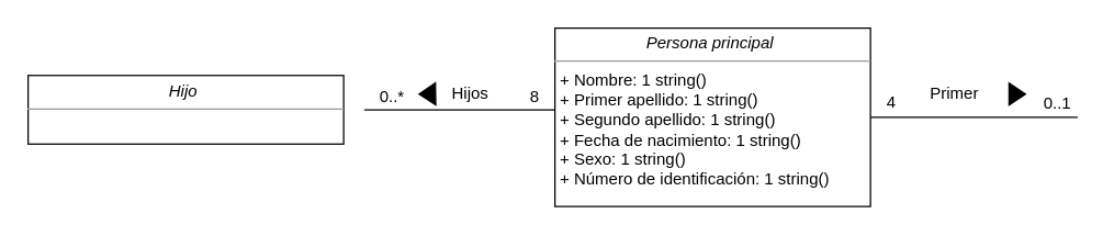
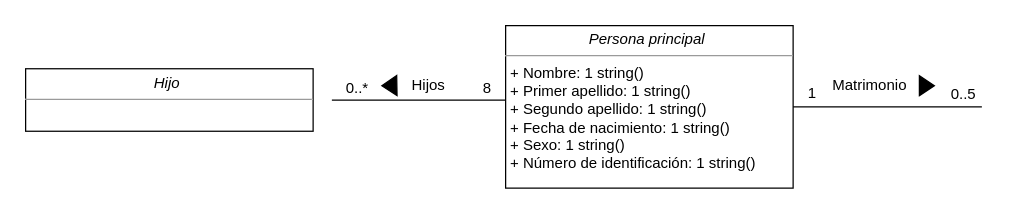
  <mxCell id="0" />
  <mxCell id="1" parent="0" />
  <mxCell id="2" value="&lt;p style=&quot;margin: 0px ; margin-top: 4px ; text-align: center&quot;&gt;&lt;i&gt;Persona principal&amp;nbsp;&lt;/i&gt;&lt;/p&gt;&lt;hr size=&quot;1&quot;&gt;&lt;p style=&quot;margin: 0px ; margin-left: 4px&quot;&gt;+ Nombre: 1 string()&lt;/p&gt;&lt;p style=&quot;margin: 0px ; margin-left: 4px&quot;&gt;+ Primer apellido: 1 string()&lt;/p&gt;&lt;p style=&quot;margin: 0px ; margin-left: 4px&quot;&gt;+ Segundo apellido: 1 string()&lt;/p&gt;&lt;p style=&quot;margin: 0px ; margin-left: 4px&quot;&gt;+ Fecha de nacimiento: 1 string()&lt;/p&gt;&lt;p style=&quot;margin: 0px ; margin-left: 4px&quot;&gt;+ Sexo: 1 string()&lt;/p&gt;&lt;p style=&quot;margin: 0px ; margin-left: 4px&quot;&gt;+ Número de identificación: 1 string()&lt;/p&gt;" style="verticalAlign=top;align=left;overflow=fill;fontSize=12;fontFamily=Helvetica;html=1;" vertex="1" parent="1"><mxGeometry x="404" y="20" width="230" height="130" as="geometry" /></mxCell>
  <mxCell id="3" value="" style="line;strokeWidth=1;fillColor=none;align=left;verticalAlign=middle;spacingTop=-1;spacingLeft=3;spacingRight=3;rotatable=0;labelPosition=right;points=[];portConstraint=eastwest;strokeColor=inherit;" vertex="1" parent="1"><mxGeometry x="634" y="81" width="151" height="8" as="geometry" /></mxCell>
  <mxCell id="4" value="" style="line;strokeWidth=1;fillColor=none;align=left;verticalAlign=middle;spacingTop=-1;spacingLeft=3;spacingRight=3;rotatable=0;labelPosition=right;points=[];portConstraint=eastwest;strokeColor=inherit;" vertex="1" parent="1"><mxGeometry x="265" y="70" width="139" height="19" as="geometry" /></mxCell>
  <mxCell id="5" value="" style="triangle;whiteSpace=wrap;html=1;flipH=1;fillColor=#000000;rotation=-180;" vertex="1" parent="1"><mxGeometry x="735" y="60" width="12" height="16" as="geometry" /></mxCell>
  <mxCell id="6" value="" style="triangle;whiteSpace=wrap;html=1;flipH=1;fillColor=#000000;rotation=-1;" vertex="1" parent="1"><mxGeometry x="305" y="60" width="12" height="16" as="geometry" /></mxCell>
  <mxCell id="7" value="Hijos" style="text;html=1;align=center;verticalAlign=middle;resizable=0;points=[];autosize=1;strokeColor=none;fillColor=none;" vertex="1" parent="1"><mxGeometry x="317" y="53" width="50" height="30" as="geometry" /></mxCell>
- <mxCell id="8" value="Primer" style="text;html=1;align=center;verticalAlign=middle;resizable=0;points=[];autosize=1;strokeColor=none;fillColor=none;" vertex="1" parent="1"><mxGeometry x="655" y="53" width="80" height="30" as="geometry" /></mxCell>
- <mxCell id="9" value="4" style="text;html=1;align=center;verticalAlign=middle;resizable=0;points=[];autosize=1;strokeColor=none;fillColor=none;" vertex="1" parent="1"><mxGeometry x="634" y="59" width="30" height="30" as="geometry" /></mxCell>
- <mxCell id="10" value="0..1" style="text;html=1;align=center;verticalAlign=middle;resizable=0;points=[];autosize=1;strokeColor=none;fillColor=none;" vertex="1" parent="1"><mxGeometry x="750" y="60" width="40" height="30" as="geometry" /></mxCell>
+ <mxCell id="8" value="Matrimonio" style="text;html=1;align=center;verticalAlign=middle;resizable=0;points=[];autosize=1;strokeColor=none;fillColor=none;" vertex="1" parent="1"><mxGeometry x="655" y="53" width="80" height="30" as="geometry" /></mxCell>
+ <mxCell id="9" value="1" style="text;html=1;align=center;verticalAlign=middle;resizable=0;points=[];autosize=1;strokeColor=none;fillColor=none;" vertex="1" parent="1"><mxGeometry x="634" y="59" width="30" height="30" as="geometry" /></mxCell>
+ <mxCell id="10" value="0..5" style="text;html=1;align=center;verticalAlign=middle;resizable=0;points=[];autosize=1;strokeColor=none;fillColor=none;" vertex="1" parent="1"><mxGeometry x="750" y="60" width="40" height="30" as="geometry" /></mxCell>
  <mxCell id="11" value="&lt;p style=&quot;margin: 0px ; margin-top: 4px ; text-align: center&quot;&gt;&lt;i&gt;Hijo&amp;nbsp;&lt;/i&gt;&lt;/p&gt;&lt;hr size=&quot;1&quot;&gt;&lt;p style=&quot;margin: 0px ; margin-left: 4px&quot;&gt;&lt;br&gt;&lt;/p&gt;" style="verticalAlign=top;align=left;overflow=fill;fontSize=12;fontFamily=Helvetica;html=1;" vertex="1" parent="1"><mxGeometry x="20" y="54.5" width="230" height="50" as="geometry" /></mxCell>
  <mxCell id="12" value="8" style="text;html=1;align=center;verticalAlign=middle;resizable=0;points=[];autosize=1;strokeColor=none;fillColor=none;" vertex="1" parent="1"><mxGeometry x="374" y="54.5" width="30" height="30" as="geometry" /></mxCell>
  <mxCell id="13" value="0..*" style="text;html=1;align=center;verticalAlign=middle;resizable=0;points=[];autosize=1;strokeColor=none;fillColor=none;" vertex="1" parent="1"><mxGeometry x="265" y="54.5" width="40" height="30" as="geometry" /></mxCell>
